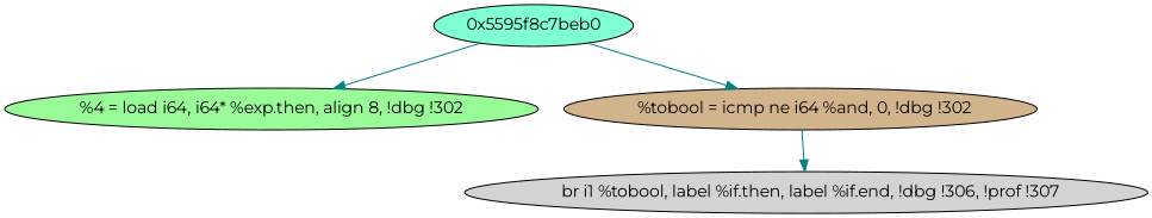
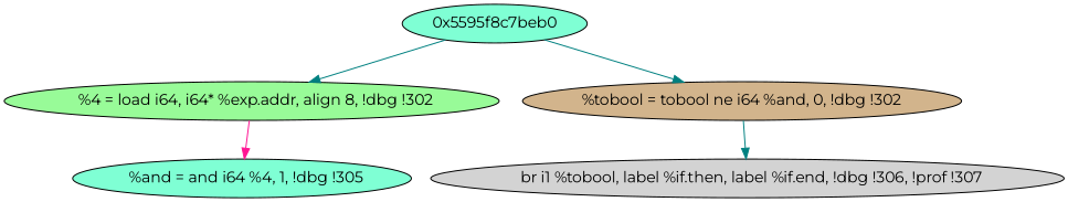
  digraph {
    fontname=Montserrat
    node [fillcolor=aquamarine fontname=Montserrat style=filled]
    edge [color=teal fontname=Montserrat]
-   n1 [fillcolor=palegreen label="%4 = load i64, i64* %exp.then, align 8, !dbg !302"]
-   n3 [fillcolor=tan label="  %tobool = icmp ne i64 %and, 0, !dbg !302"]
+   n1 [fillcolor=palegreen label="  %4 = load i64, i64* %exp.addr, align 8, !dbg !302"]
+   n2 [label="  %and = and i64 %4, 1, !dbg !305"]
+   n3 [fillcolor=tan label="%tobool = tobool ne i64 %and, 0, !dbg !302"]
    n4 [fillcolor=lightgrey label="  br i1 %tobool, label %if.then, label %if.end, !dbg !306, !prof !307"]
    "0x5595f8c7beb0"
+   n1 -> n2 [color=deeppink]
    n3 -> n4
    "0x5595f8c7beb0" -> n1
    "0x5595f8c7beb0" -> n3
  }
